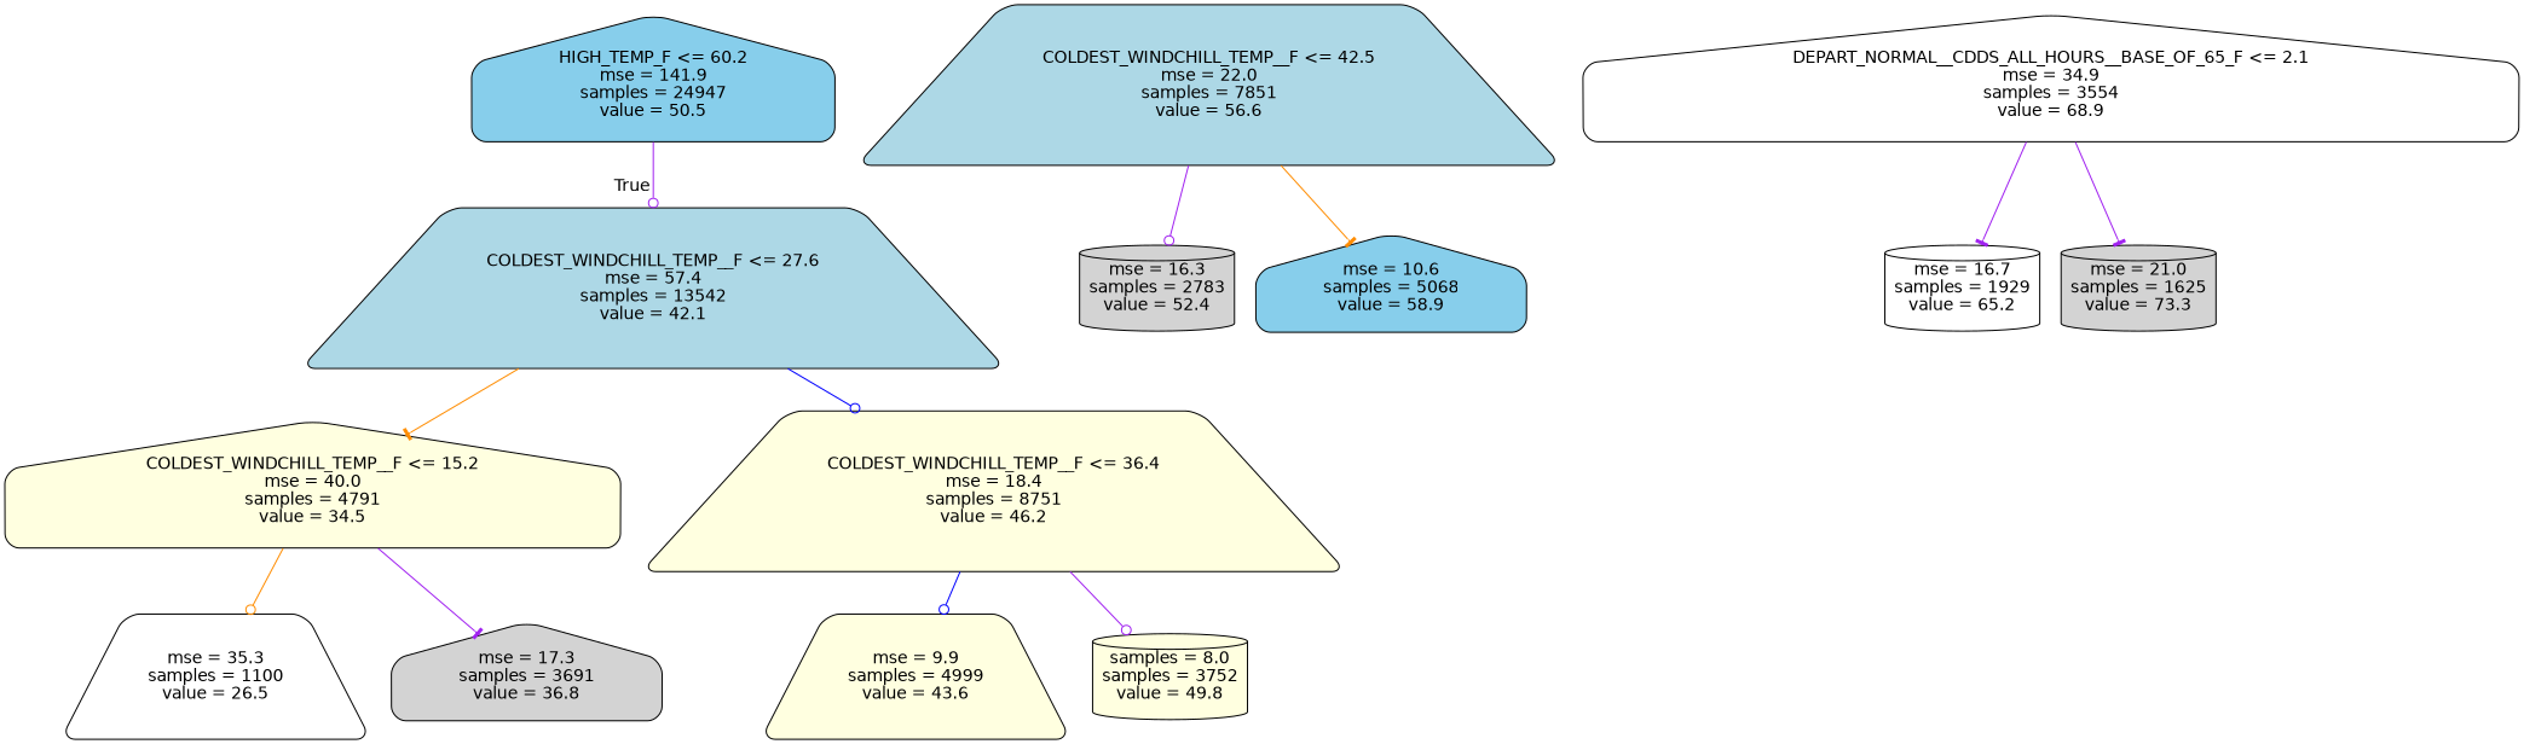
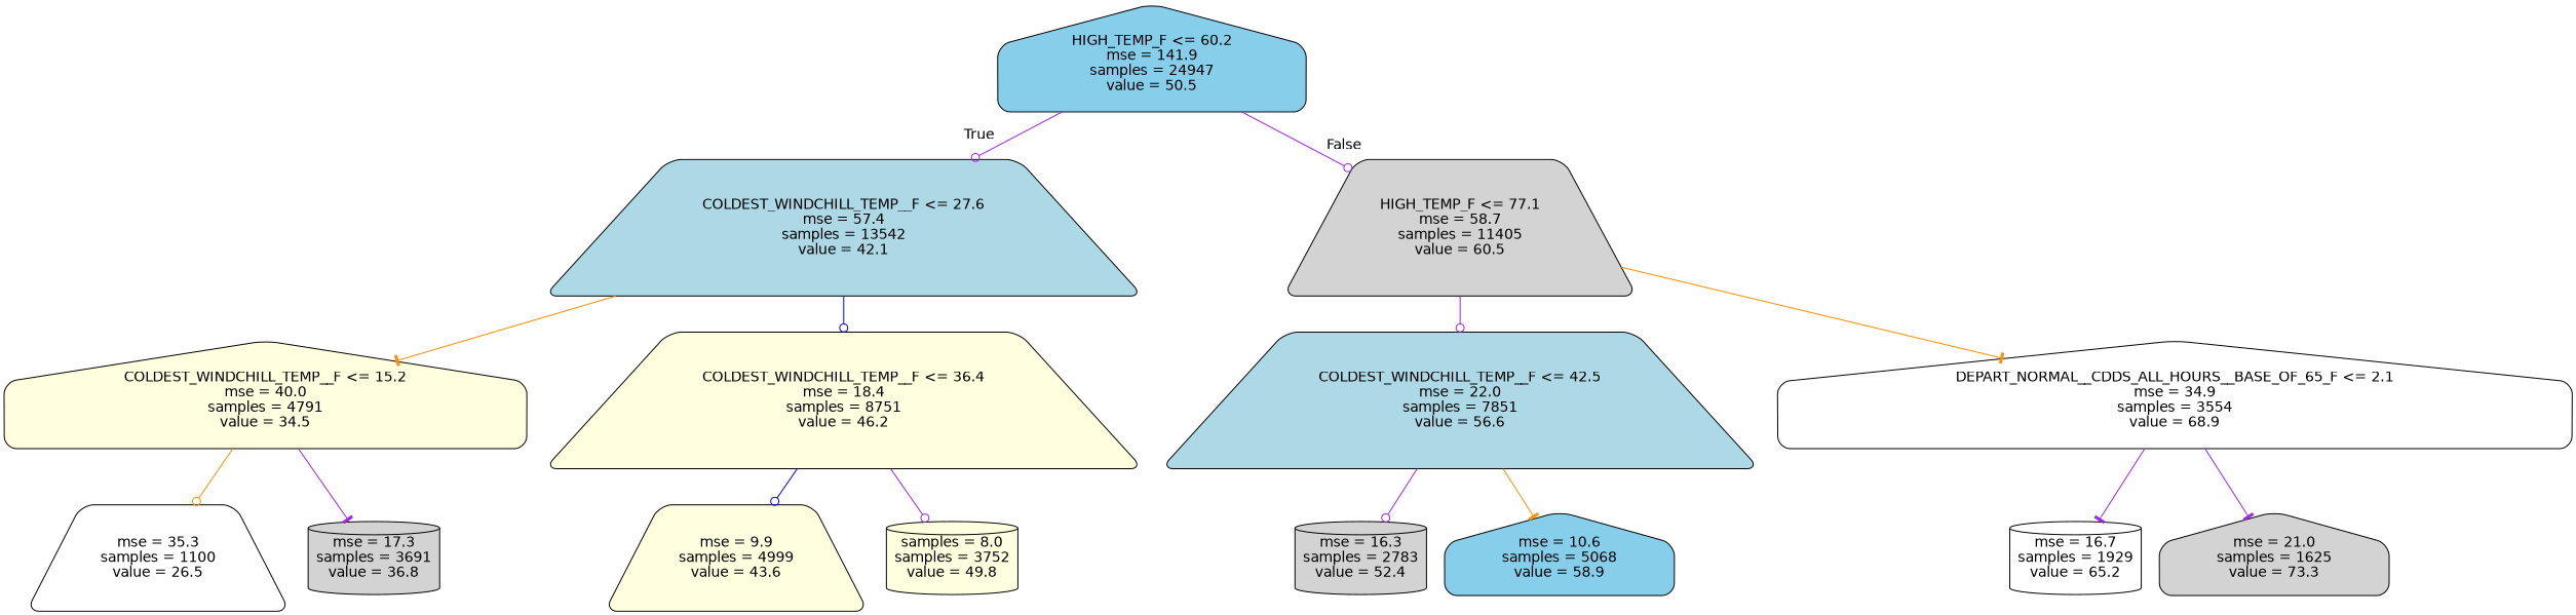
  digraph {
    node [color=black fillcolor=lightgrey fontname=helvetica shape=trapezium style="rounded,filled"]
    edge [arrowhead=odot color=purple fontname=helvetica]
    n1 [fillcolor=skyblue label="HIGH_TEMP_F <= 60.2\nmse = 141.9\nsamples = 24947\nvalue = 50.5" shape=house]
    n2 [fillcolor=lightblue label="COLDEST_WINDCHILL_TEMP__F <= 27.6\nmse = 57.4\nsamples = 13542\nvalue = 42.1"]
+   n3 [label="HIGH_TEMP_F <= 77.1\nmse = 58.7\nsamples = 11405\nvalue = 60.5"]
    n4 [fillcolor=lightyellow label="COLDEST_WINDCHILL_TEMP__F <= 15.2\nmse = 40.0\nsamples = 4791\nvalue = 34.5" shape=house]
    n5 [fillcolor=lightyellow label="COLDEST_WINDCHILL_TEMP__F <= 36.4\nmse = 18.4\nsamples = 8751\nvalue = 46.2"]
    n6 [fillcolor=lightblue label="COLDEST_WINDCHILL_TEMP__F <= 42.5\nmse = 22.0\nsamples = 7851\nvalue = 56.6"]
    n7 [fillcolor=white label="DEPART_NORMAL__CDDS_ALL_HOURS__BASE_OF_65_F <= 2.1\nmse = 34.9\nsamples = 3554\nvalue = 68.9" shape=house]
    n8 [fillcolor=white label="mse = 35.3\nsamples = 1100\nvalue = 26.5"]
-   n9 [label="mse = 17.3\nsamples = 3691\nvalue = 36.8" shape=house]
+   n9 [label="mse = 17.3\nsamples = 3691\nvalue = 36.8" shape=cylinder]
    n10 [fillcolor=lightyellow label="mse = 9.9\nsamples = 4999\nvalue = 43.6"]
    n11 [fillcolor=lightyellow label="samples = 8.0\nsamples = 3752\nvalue = 49.8" shape=cylinder]
    n12 [label="mse = 16.3\nsamples = 2783\nvalue = 52.4" shape=cylinder]
    n13 [fillcolor=skyblue label="mse = 10.6\nsamples = 5068\nvalue = 58.9" shape=house]
    n14 [fillcolor=white label="mse = 16.7\nsamples = 1929\nvalue = 65.2" shape=cylinder]
-   n15 [label="mse = 21.0\nsamples = 1625\nvalue = 73.3" shape=cylinder]
+   n15 [label="mse = 21.0\nsamples = 1625\nvalue = 73.3" shape=house]
    n1 -> n2 [headlabel=True labelangle=45 labeldistance=2.5]
+   n1 -> n3 [headlabel=False labelangle=-45 labeldistance=2.5]
    n2 -> n4 [arrowhead=tee color=darkorange]
    n2 -> n5 [color=blue]
+   n3 -> n6
+   n3 -> n7 [arrowhead=tee color=darkorange]
    n4 -> n8 [color=darkorange]
    n4 -> n9 [arrowhead=tee]
    n5 -> n10 [color=blue]
    n5 -> n11
    n6 -> n12
    n6 -> n13 [arrowhead=tee color=darkorange]
    n7 -> n14 [arrowhead=tee]
    n7 -> n15 [arrowhead=tee]
  }
